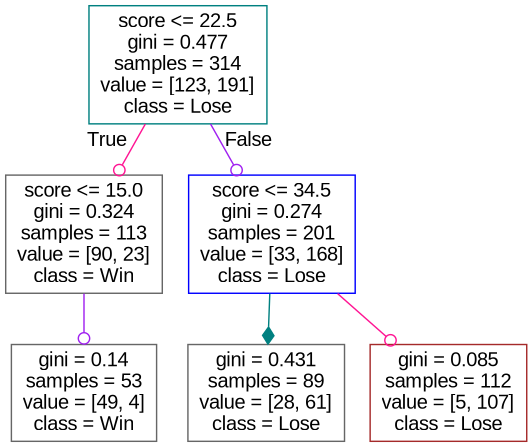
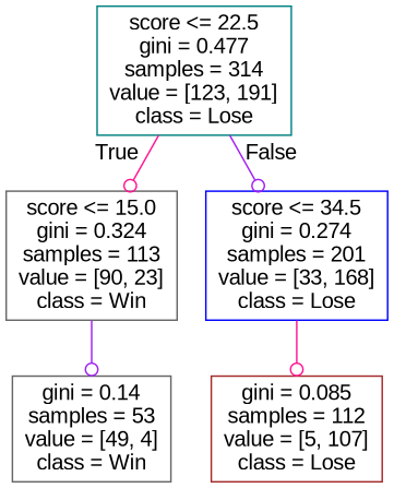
  digraph {
    fontname="Liberation Sans"
    node [color=gray40 fontname="Liberation Sans" shape=box]
    edge [arrowhead=odot color=deeppink fontname="Liberation Sans"]
    n1 [color=teal label="score <= 22.5\ngini = 0.477\nsamples = 314\nvalue = [123, 191]\nclass = Lose"]
    n2 [label="score <= 15.0\ngini = 0.324\nsamples = 113\nvalue = [90, 23]\nclass = Win"]
    n3 [color=blue label="score <= 34.5\ngini = 0.274\nsamples = 201\nvalue = [33, 168]\nclass = Lose"]
    n4 [label="gini = 0.14\nsamples = 53\nvalue = [49, 4]\nclass = Win"]
-   n5 [label="gini = 0.431\nsamples = 89\nvalue = [28, 61]\nclass = Lose"]
    n6 [color=brown label="gini = 0.085\nsamples = 112\nvalue = [5, 107]\nclass = Lose"]
    n1 -> n2 [headlabel=True labelangle=45 labeldistance=2.5]
    n1 -> n3 [color=purple headlabel=False labelangle=-45 labeldistance=2.5]
    n2 -> n4 [color=purple]
-   n3 -> n5 [arrowhead=diamond color=teal]
    n3 -> n6
  }
